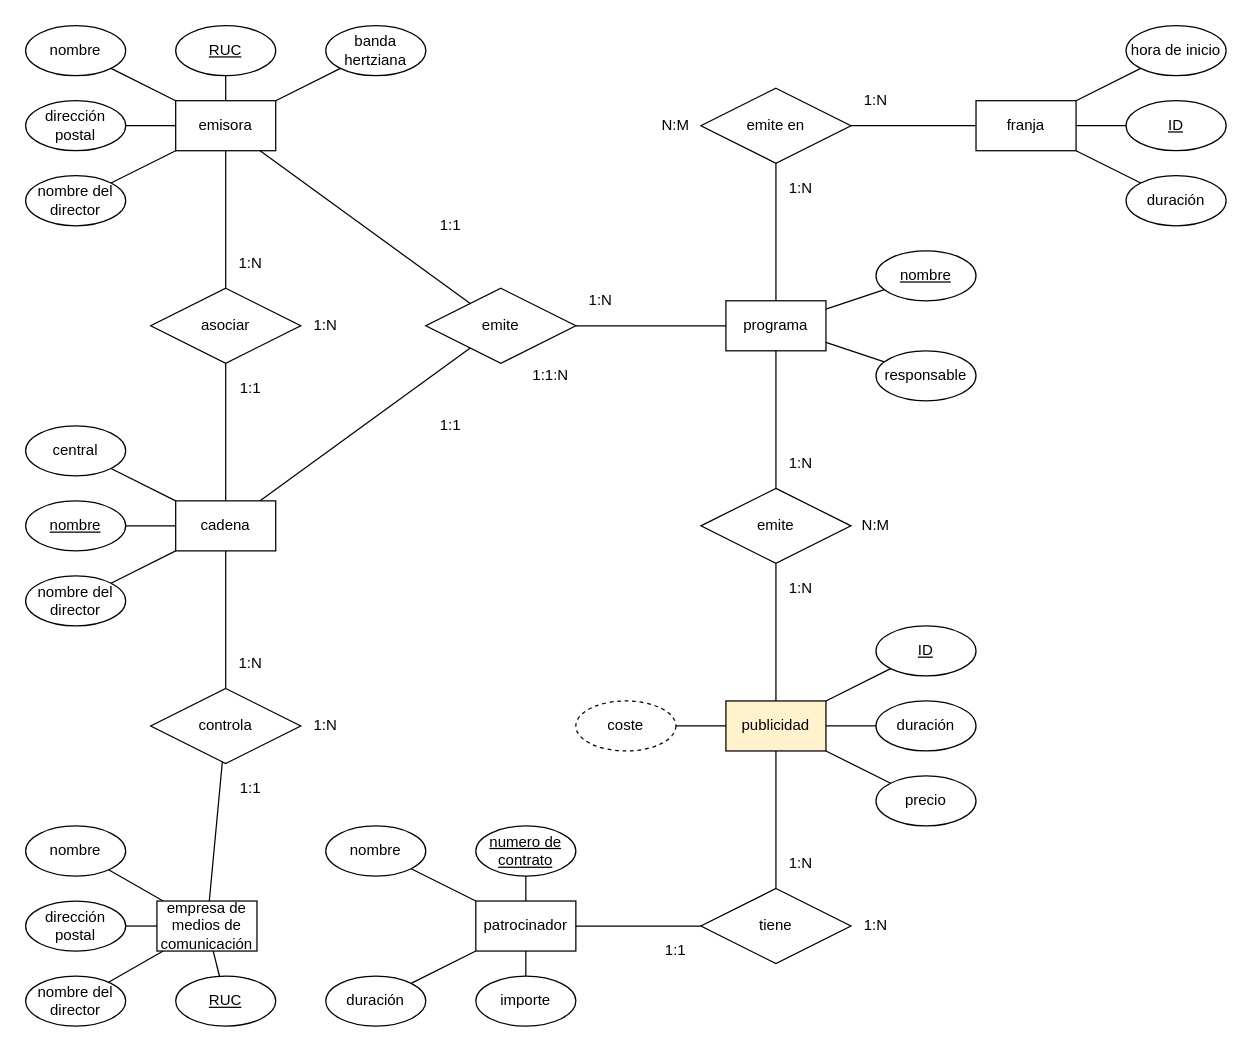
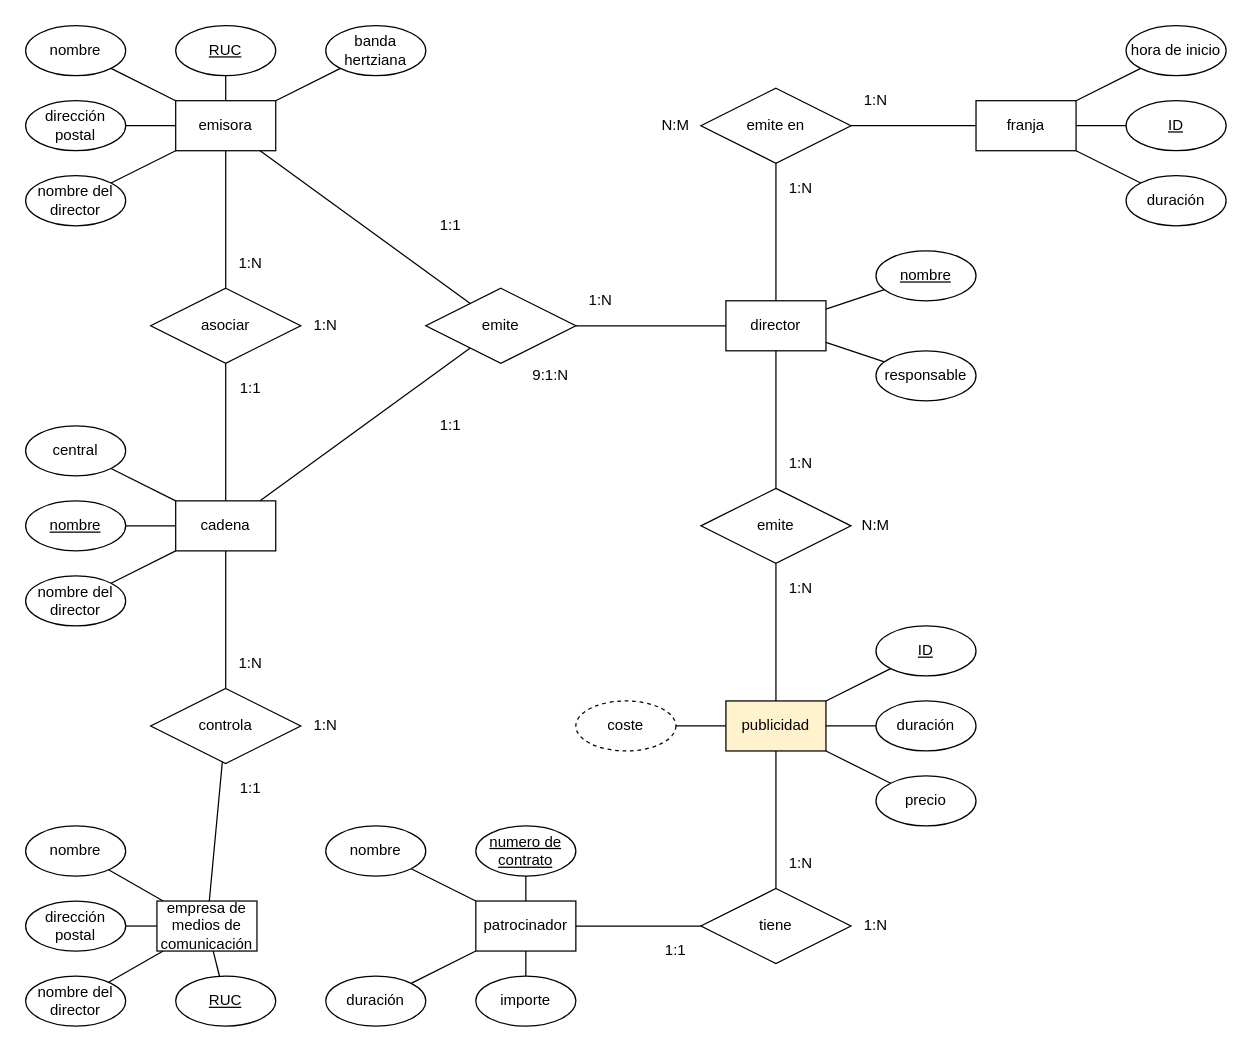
  <mxCell id="0" />
  <mxCell id="1" parent="0" />
  <mxCell id="2" style="rounded=0;orthogonalLoop=1;jettySize=auto;html=1;endArrow=none;endFill=0;" parent="1" source="7" target="8" edge="1"><mxGeometry relative="1" as="geometry" /></mxCell>
  <mxCell id="3" style="edgeStyle=none;rounded=0;orthogonalLoop=1;jettySize=auto;html=1;endArrow=none;endFill=0;" parent="1" source="7" target="9" edge="1"><mxGeometry relative="1" as="geometry" /></mxCell>
  <mxCell id="4" style="edgeStyle=none;rounded=0;orthogonalLoop=1;jettySize=auto;html=1;endArrow=none;endFill=0;" parent="1" source="7" target="10" edge="1"><mxGeometry relative="1" as="geometry" /></mxCell>
  <mxCell id="5" style="edgeStyle=none;rounded=0;orthogonalLoop=1;jettySize=auto;html=1;endArrow=none;endFill=0;" parent="1" source="7" target="11" edge="1"><mxGeometry relative="1" as="geometry" /></mxCell>
  <mxCell id="6" style="edgeStyle=none;rounded=0;orthogonalLoop=1;jettySize=auto;html=1;endArrow=none;endFill=0;" parent="1" source="7" target="12" edge="1"><mxGeometry relative="1" as="geometry" /></mxCell>
  <mxCell id="7" value="emisora" style="whiteSpace=wrap;html=1;align=center;" parent="1" vertex="1"><mxGeometry x="140" y="80" width="80" height="40" as="geometry" /></mxCell>
  <mxCell id="8" value="nombre" style="ellipse;whiteSpace=wrap;html=1;align=center;" parent="1" vertex="1"><mxGeometry y="20" width="80" height="40" as="geometry" x="20" /></mxCell>
  <mxCell id="9" value="dirección postal" style="ellipse;whiteSpace=wrap;html=1;align=center;" parent="1" vertex="1"><mxGeometry y="80" width="80" height="40" as="geometry" x="20" /></mxCell>
  <mxCell id="10" value="nombre del director" style="ellipse;whiteSpace=wrap;html=1;align=center;" parent="1" vertex="1"><mxGeometry y="140" width="80" height="40" as="geometry" x="20" /></mxCell>
  <mxCell id="11" value="banda hertziana" style="ellipse;whiteSpace=wrap;html=1;align=center;" parent="1" vertex="1"><mxGeometry x="260" y="20" width="80" height="40" as="geometry" /></mxCell>
  <mxCell id="12" value="RUC" style="ellipse;whiteSpace=wrap;html=1;align=center;fontStyle=4;" parent="1" vertex="1"><mxGeometry x="140" y="20" width="80" height="40" as="geometry" /></mxCell>
  <mxCell id="13" style="edgeStyle=none;rounded=0;orthogonalLoop=1;jettySize=auto;html=1;endArrow=none;endFill=0;" parent="1" source="14" target="15" edge="1"><mxGeometry relative="1" as="geometry" /></mxCell>
  <mxCell id="14" value="cadena" style="whiteSpace=wrap;html=1;align=center;" parent="1" vertex="1"><mxGeometry x="140" y="400" width="80" height="40" as="geometry" /></mxCell>
  <mxCell id="15" value="nombre" style="ellipse;whiteSpace=wrap;html=1;align=center;fontStyle=4;" parent="1" vertex="1"><mxGeometry y="400" width="80" height="40" as="geometry" x="20" /></mxCell>
  <mxCell id="16" style="rounded=0;orthogonalLoop=1;jettySize=auto;html=1;endArrow=none;endFill=0;" parent="1" source="20" target="21" edge="1"><mxGeometry relative="1" as="geometry" /></mxCell>
  <mxCell id="17" style="edgeStyle=none;rounded=0;orthogonalLoop=1;jettySize=auto;html=1;endArrow=none;endFill=0;" parent="1" source="20" target="22" edge="1"><mxGeometry relative="1" as="geometry" /></mxCell>
  <mxCell id="18" style="edgeStyle=none;rounded=0;orthogonalLoop=1;jettySize=auto;html=1;endArrow=none;endFill=0;" parent="1" source="20" target="23" edge="1"><mxGeometry relative="1" as="geometry" /></mxCell>
  <mxCell id="19" style="edgeStyle=none;rounded=0;orthogonalLoop=1;jettySize=auto;html=1;endArrow=none;endFill=0;" parent="1" source="20" target="24" edge="1"><mxGeometry relative="1" as="geometry" /></mxCell>
  <mxCell id="20" value="empresa de medios de comunicación" style="whiteSpace=wrap;html=1;align=center;" parent="1" vertex="1"><mxGeometry x="125" y="720" width="80" height="40" as="geometry" /></mxCell>
  <mxCell id="21" value="nombre" style="ellipse;whiteSpace=wrap;html=1;align=center;" parent="1" vertex="1"><mxGeometry y="660" width="80" height="40" as="geometry" x="20" /></mxCell>
  <mxCell id="22" value="dirección postal" style="ellipse;whiteSpace=wrap;html=1;align=center;" parent="1" vertex="1"><mxGeometry y="720" width="80" height="40" as="geometry" x="20" /></mxCell>
  <mxCell id="23" value="nombre del director" style="ellipse;whiteSpace=wrap;html=1;align=center;" parent="1" vertex="1"><mxGeometry y="780" width="80" height="40" as="geometry" x="20" /></mxCell>
  <mxCell id="24" value="RUC" style="ellipse;whiteSpace=wrap;html=1;align=center;fontStyle=4;" parent="1" vertex="1"><mxGeometry x="140" y="780" width="80" height="40" as="geometry" /></mxCell>
  <mxCell id="25" style="rounded=0;orthogonalLoop=1;jettySize=auto;html=1;endArrow=none;endFill=0;" parent="1" source="28" target="29" edge="1"><mxGeometry relative="1" as="geometry" /></mxCell>
  <mxCell id="26" style="edgeStyle=none;rounded=0;orthogonalLoop=1;jettySize=auto;html=1;endArrow=none;endFill=0;" parent="1" source="28" target="30" edge="1"><mxGeometry relative="1" as="geometry" /></mxCell>
  <mxCell id="27" style="edgeStyle=none;rounded=0;orthogonalLoop=1;jettySize=auto;html=1;endArrow=none;endFill=0;" parent="1" source="14" target="52" edge="1"><mxGeometry relative="1" as="geometry" /></mxCell>
- <mxCell id="28" value="programa" style="whiteSpace=wrap;html=1;align=center;" parent="1" vertex="1"><mxGeometry x="580" y="240" width="80" height="40" as="geometry" /></mxCell>
+ <mxCell id="28" value="director" style="whiteSpace=wrap;html=1;align=center;" parent="1" vertex="1"><mxGeometry x="580" y="240" width="80" height="40" as="geometry" /></mxCell>
  <mxCell id="29" value="responsable" style="ellipse;whiteSpace=wrap;html=1;align=center;" parent="1" vertex="1"><mxGeometry x="700" y="280" width="80" height="40" as="geometry" /></mxCell>
  <mxCell id="30" value="nombre" style="ellipse;whiteSpace=wrap;html=1;align=center;fontStyle=4;" parent="1" vertex="1"><mxGeometry x="700" y="200" width="80" height="40" as="geometry" /></mxCell>
  <mxCell id="31" style="rounded=0;orthogonalLoop=1;jettySize=auto;html=1;endArrow=none;endFill=0;" parent="1" source="35" target="36" edge="1"><mxGeometry relative="1" as="geometry" /></mxCell>
  <mxCell id="32" style="edgeStyle=none;rounded=0;orthogonalLoop=1;jettySize=auto;html=1;endArrow=none;endFill=0;" parent="1" source="35" target="37" edge="1"><mxGeometry relative="1" as="geometry" /></mxCell>
  <mxCell id="33" style="edgeStyle=none;rounded=0;orthogonalLoop=1;jettySize=auto;html=1;endArrow=none;endFill=0;" parent="1" source="35" target="38" edge="1"><mxGeometry relative="1" as="geometry" /></mxCell>
  <mxCell id="34" style="edgeStyle=none;rounded=0;orthogonalLoop=1;jettySize=auto;html=1;endArrow=none;endFill=0;" parent="1" source="35" target="39" edge="1"><mxGeometry relative="1" as="geometry" /></mxCell>
  <mxCell id="35" value="publicidad" style="whiteSpace=wrap;html=1;align=center;fillColor=#fff2cc;" parent="1" vertex="1"><mxGeometry x="580" y="560" width="80" height="40" as="geometry" /></mxCell>
  <mxCell id="36" value="precio" style="ellipse;whiteSpace=wrap;html=1;align=center;" parent="1" vertex="1"><mxGeometry x="700" y="620" width="80" height="40" as="geometry" /></mxCell>
  <mxCell id="37" value="duración" style="ellipse;whiteSpace=wrap;html=1;align=center;" parent="1" vertex="1"><mxGeometry x="700" y="560" width="80" height="40" as="geometry" /></mxCell>
  <mxCell id="38" value="ID" style="ellipse;whiteSpace=wrap;html=1;align=center;fontStyle=4;" parent="1" vertex="1"><mxGeometry x="700" y="500" width="80" height="40" as="geometry" /></mxCell>
  <mxCell id="39" value="coste" style="ellipse;whiteSpace=wrap;html=1;align=center;dashed=1;" parent="1" vertex="1"><mxGeometry x="460" y="560" width="80" height="40" as="geometry" /></mxCell>
  <mxCell id="40" style="rounded=0;orthogonalLoop=1;jettySize=auto;html=1;endArrow=none;endFill=0;" parent="1" source="44" target="45" edge="1"><mxGeometry relative="1" as="geometry" /></mxCell>
  <mxCell id="41" style="edgeStyle=none;rounded=0;orthogonalLoop=1;jettySize=auto;html=1;endArrow=none;endFill=0;" parent="1" source="44" target="46" edge="1"><mxGeometry relative="1" as="geometry" /></mxCell>
  <mxCell id="42" style="edgeStyle=none;rounded=0;orthogonalLoop=1;jettySize=auto;html=1;endArrow=none;endFill=0;" parent="1" source="44" target="47" edge="1"><mxGeometry relative="1" as="geometry" /></mxCell>
  <mxCell id="43" style="edgeStyle=none;rounded=0;orthogonalLoop=1;jettySize=auto;html=1;endArrow=none;endFill=0;" parent="1" source="44" target="48" edge="1"><mxGeometry relative="1" as="geometry" /></mxCell>
  <mxCell id="44" value="patrocinador" style="whiteSpace=wrap;html=1;align=center;" parent="1" vertex="1"><mxGeometry x="380" y="720" width="80" height="40" as="geometry" /></mxCell>
  <mxCell id="45" value="nombre" style="ellipse;whiteSpace=wrap;html=1;align=center;" parent="1" vertex="1"><mxGeometry x="260" y="660" width="80" height="40" as="geometry" /></mxCell>
  <mxCell id="46" value="duración" style="ellipse;whiteSpace=wrap;html=1;align=center;" parent="1" vertex="1"><mxGeometry x="260" y="780" width="80" height="40" as="geometry" /></mxCell>
  <mxCell id="47" value="importe" style="ellipse;whiteSpace=wrap;html=1;align=center;" parent="1" vertex="1"><mxGeometry x="380" y="780" width="80" height="40" as="geometry" /></mxCell>
  <mxCell id="48" value="numero de contrato" style="ellipse;whiteSpace=wrap;html=1;align=center;fontStyle=4;" parent="1" vertex="1"><mxGeometry x="380" y="660" width="80" height="40" as="geometry" /></mxCell>
  <mxCell id="49" style="edgeStyle=none;rounded=0;orthogonalLoop=1;jettySize=auto;html=1;endArrow=none;endFill=0;" parent="1" source="51" target="14" edge="1"><mxGeometry relative="1" as="geometry" /></mxCell>
  <mxCell id="50" style="edgeStyle=none;rounded=0;orthogonalLoop=1;jettySize=auto;html=1;endArrow=none;endFill=0;" parent="1" source="51" target="7" edge="1"><mxGeometry relative="1" as="geometry" /></mxCell>
  <mxCell id="51" value="asociar" style="shape=rhombus;perimeter=rhombusPerimeter;whiteSpace=wrap;html=1;align=center;" parent="1" vertex="1"><mxGeometry x="120" y="230" width="120" height="60" as="geometry" /></mxCell>
  <mxCell id="52" value="central" style="ellipse;whiteSpace=wrap;html=1;align=center;" parent="1" vertex="1"><mxGeometry y="340" width="80" height="40" as="geometry" x="20" /></mxCell>
  <mxCell id="53" style="edgeStyle=none;rounded=0;orthogonalLoop=1;jettySize=auto;html=1;endArrow=none;endFill=0;" parent="1" source="55" target="14" edge="1"><mxGeometry relative="1" as="geometry" /></mxCell>
  <mxCell id="54" style="edgeStyle=none;rounded=0;orthogonalLoop=1;jettySize=auto;html=1;endArrow=none;endFill=0;" parent="1" source="55" target="20" edge="1"><mxGeometry relative="1" as="geometry" /></mxCell>
  <mxCell id="55" value="controla" style="shape=rhombus;perimeter=rhombusPerimeter;whiteSpace=wrap;html=1;align=center;" parent="1" vertex="1"><mxGeometry x="120" y="550" width="120" height="60" as="geometry" /></mxCell>
  <mxCell id="56" style="rounded=0;orthogonalLoop=1;jettySize=auto;html=1;endArrow=none;endFill=0;" parent="1" source="59" target="60" edge="1"><mxGeometry relative="1" as="geometry" /></mxCell>
  <mxCell id="57" style="edgeStyle=none;rounded=0;orthogonalLoop=1;jettySize=auto;html=1;endArrow=none;endFill=0;" parent="1" source="59" target="61" edge="1"><mxGeometry relative="1" as="geometry" /></mxCell>
  <mxCell id="58" style="edgeStyle=none;rounded=0;orthogonalLoop=1;jettySize=auto;html=1;endArrow=none;endFill=0;" parent="1" source="59" target="62" edge="1"><mxGeometry relative="1" as="geometry" /></mxCell>
  <mxCell id="59" value="franja" style="whiteSpace=wrap;html=1;align=center;" parent="1" vertex="1"><mxGeometry x="780" y="80" width="80" height="40" as="geometry" /></mxCell>
  <mxCell id="60" value="duración" style="ellipse;whiteSpace=wrap;html=1;align=center;" parent="1" vertex="1"><mxGeometry x="900" y="140" width="80" height="40" as="geometry" /></mxCell>
  <mxCell id="61" value="hora de inicio" style="ellipse;whiteSpace=wrap;html=1;align=center;" parent="1" vertex="1"><mxGeometry x="900" y="20" width="80" height="40" as="geometry" /></mxCell>
  <mxCell id="62" value="ID" style="ellipse;whiteSpace=wrap;html=1;align=center;fontStyle=4;" parent="1" vertex="1"><mxGeometry x="900" y="80" width="80" height="40" as="geometry" /></mxCell>
  <mxCell id="63" style="edgeStyle=none;rounded=0;orthogonalLoop=1;jettySize=auto;html=1;endArrow=none;endFill=0;" parent="1" source="65" target="28" edge="1"><mxGeometry relative="1" as="geometry" /></mxCell>
  <mxCell id="64" style="edgeStyle=none;rounded=0;orthogonalLoop=1;jettySize=auto;html=1;endArrow=none;endFill=0;" parent="1" source="65" target="59" edge="1"><mxGeometry relative="1" as="geometry" /></mxCell>
  <mxCell id="65" value="emite en" style="shape=rhombus;perimeter=rhombusPerimeter;whiteSpace=wrap;html=1;align=center;" parent="1" vertex="1"><mxGeometry x="560" y="70" width="120" height="60" as="geometry" /></mxCell>
  <mxCell id="66" style="edgeStyle=none;rounded=0;orthogonalLoop=1;jettySize=auto;html=1;endArrow=none;endFill=0;" parent="1" source="68" target="28" edge="1"><mxGeometry relative="1" as="geometry" /></mxCell>
  <mxCell id="67" style="edgeStyle=none;rounded=0;orthogonalLoop=1;jettySize=auto;html=1;endArrow=none;endFill=0;" parent="1" source="68" target="14" edge="1"><mxGeometry relative="1" as="geometry" /></mxCell>
  <mxCell id="68" value="emite" style="shape=rhombus;perimeter=rhombusPerimeter;whiteSpace=wrap;html=1;align=center;" parent="1" vertex="1"><mxGeometry x="340" y="230" width="120" height="60" as="geometry" /></mxCell>
  <mxCell id="69" style="edgeStyle=none;rounded=0;orthogonalLoop=1;jettySize=auto;html=1;endArrow=none;endFill=0;" parent="1" source="68" target="7" edge="1"><mxGeometry relative="1" as="geometry"><mxPoint x="365.263" y="167.368" as="sourcePoint" /></mxGeometry></mxCell>
  <mxCell id="70" style="edgeStyle=none;rounded=0;orthogonalLoop=1;jettySize=auto;html=1;endArrow=none;endFill=0;" parent="1" source="72" target="28" edge="1"><mxGeometry relative="1" as="geometry" /></mxCell>
  <mxCell id="71" style="edgeStyle=none;rounded=0;orthogonalLoop=1;jettySize=auto;html=1;endArrow=none;endFill=0;" parent="1" source="72" target="35" edge="1"><mxGeometry relative="1" as="geometry" /></mxCell>
  <mxCell id="72" value="emite" style="shape=rhombus;perimeter=rhombusPerimeter;whiteSpace=wrap;html=1;align=center;" parent="1" vertex="1"><mxGeometry x="560" y="390" width="120" height="60" as="geometry" /></mxCell>
  <mxCell id="73" style="edgeStyle=none;rounded=0;orthogonalLoop=1;jettySize=auto;html=1;endArrow=none;endFill=0;" parent="1" source="75" target="35" edge="1"><mxGeometry relative="1" as="geometry" /></mxCell>
  <mxCell id="74" style="edgeStyle=none;rounded=0;orthogonalLoop=1;jettySize=auto;html=1;endArrow=none;endFill=0;" parent="1" source="75" target="44" edge="1"><mxGeometry relative="1" as="geometry" /></mxCell>
  <mxCell id="75" value="tiene" style="shape=rhombus;perimeter=rhombusPerimeter;whiteSpace=wrap;html=1;align=center;" parent="1" vertex="1"><mxGeometry x="560" y="710" width="120" height="60" as="geometry" /></mxCell>
  <mxCell id="76" value="1:1" style="text;html=1;strokeColor=none;fillColor=none;align=center;verticalAlign=middle;whiteSpace=wrap;rounded=0;" parent="1" vertex="1"><mxGeometry x="180" y="290" width="40" height="40" as="geometry" /></mxCell>
  <mxCell id="77" value="1:N" style="text;html=1;strokeColor=none;fillColor=none;align=center;verticalAlign=middle;whiteSpace=wrap;rounded=0;" parent="1" vertex="1"><mxGeometry x="180" y="190" width="40" height="40" as="geometry" /></mxCell>
  <mxCell id="78" value="1:N" style="text;html=1;strokeColor=none;fillColor=none;align=center;verticalAlign=middle;whiteSpace=wrap;rounded=0;" parent="1" vertex="1"><mxGeometry x="240" y="240" width="40" height="40" as="geometry" /></mxCell>
  <mxCell id="79" value="1:N" style="text;html=1;strokeColor=none;fillColor=none;align=center;verticalAlign=middle;whiteSpace=wrap;rounded=0;" parent="1" vertex="1"><mxGeometry x="180" y="510" width="40" height="40" as="geometry" /></mxCell>
  <mxCell id="80" value="1:1" style="text;html=1;strokeColor=none;fillColor=none;align=center;verticalAlign=middle;whiteSpace=wrap;rounded=0;" parent="1" vertex="1"><mxGeometry x="180" y="610" width="40" height="40" as="geometry" /></mxCell>
  <mxCell id="81" value="1:N" style="text;html=1;strokeColor=none;fillColor=none;align=center;verticalAlign=middle;whiteSpace=wrap;rounded=0;" parent="1" vertex="1"><mxGeometry x="240" y="560" width="40" height="40" as="geometry" /></mxCell>
  <mxCell id="82" value="N:M" style="text;html=1;strokeColor=none;fillColor=none;align=center;verticalAlign=middle;whiteSpace=wrap;rounded=0;" parent="1" vertex="1"><mxGeometry x="680" y="400" width="40" height="40" as="geometry" /></mxCell>
  <mxCell id="83" value="1:N" style="text;html=1;strokeColor=none;fillColor=none;align=center;verticalAlign=middle;whiteSpace=wrap;rounded=0;" parent="1" vertex="1"><mxGeometry x="620" y="350" width="40" height="40" as="geometry" /></mxCell>
  <mxCell id="84" value="1:N" style="text;html=1;strokeColor=none;fillColor=none;align=center;verticalAlign=middle;whiteSpace=wrap;rounded=0;" parent="1" vertex="1"><mxGeometry x="620" y="450" width="40" height="40" as="geometry" /></mxCell>
  <mxCell id="85" value="1:N" style="text;html=1;strokeColor=none;fillColor=none;align=center;verticalAlign=middle;whiteSpace=wrap;rounded=0;" parent="1" vertex="1"><mxGeometry x="680" y="720" width="40" height="40" as="geometry" /></mxCell>
  <mxCell id="86" value="1:N" style="text;html=1;strokeColor=none;fillColor=none;align=center;verticalAlign=middle;whiteSpace=wrap;rounded=0;" parent="1" vertex="1"><mxGeometry x="620" y="670" width="40" height="40" as="geometry" /></mxCell>
  <mxCell id="87" value="1:1" style="text;html=1;strokeColor=none;fillColor=none;align=center;verticalAlign=middle;whiteSpace=wrap;rounded=0;" parent="1" vertex="1"><mxGeometry x="520" y="740" width="40" height="40" as="geometry" /></mxCell>
  <mxCell id="88" value="1:N" style="text;html=1;strokeColor=none;fillColor=none;align=center;verticalAlign=middle;whiteSpace=wrap;rounded=0;" parent="1" vertex="1"><mxGeometry x="620" y="130" width="40" height="40" as="geometry" /></mxCell>
  <mxCell id="89" value="1:N" style="text;html=1;strokeColor=none;fillColor=none;align=center;verticalAlign=middle;whiteSpace=wrap;rounded=0;" parent="1" vertex="1"><mxGeometry x="680" y="60" width="40" height="40" as="geometry" /></mxCell>
  <mxCell id="90" value="N:M" style="text;html=1;strokeColor=none;fillColor=none;align=center;verticalAlign=middle;whiteSpace=wrap;rounded=0;" parent="1" vertex="1"><mxGeometry x="520" y="80" width="40" height="40" as="geometry" /></mxCell>
  <mxCell id="91" value="1:N" style="text;html=1;strokeColor=none;fillColor=none;align=center;verticalAlign=middle;whiteSpace=wrap;rounded=0;" parent="1" vertex="1"><mxGeometry x="460" y="220" width="40" height="40" as="geometry" /></mxCell>
  <mxCell id="92" value="1:1" style="text;html=1;strokeColor=none;fillColor=none;align=center;verticalAlign=middle;whiteSpace=wrap;rounded=0;" parent="1" vertex="1"><mxGeometry x="340" y="160" width="40" height="40" as="geometry" /></mxCell>
  <mxCell id="93" value="1:1" style="text;html=1;strokeColor=none;fillColor=none;align=center;verticalAlign=middle;whiteSpace=wrap;rounded=0;" parent="1" vertex="1"><mxGeometry x="340" y="320" width="40" height="40" as="geometry" /></mxCell>
- <mxCell id="94" value="1:1:N" style="text;html=1;strokeColor=none;fillColor=none;align=center;verticalAlign=middle;whiteSpace=wrap;rounded=0;" parent="1" vertex="1"><mxGeometry x="420" y="280" width="40" height="40" as="geometry" /></mxCell>
+ <mxCell id="94" value="9:1:N" style="text;html=1;strokeColor=none;fillColor=none;align=center;verticalAlign=middle;whiteSpace=wrap;rounded=0;" parent="1" vertex="1"><mxGeometry x="420" y="280" width="40" height="40" as="geometry" /></mxCell>
  <mxCell id="95" style="rounded=0;orthogonalLoop=1;jettySize=auto;html=1;endArrow=none;endFill=0;" parent="1" source="96" target="14" edge="1"><mxGeometry relative="1" as="geometry" /></mxCell>
  <mxCell id="96" value="nombre del director" style="ellipse;whiteSpace=wrap;html=1;align=center;" parent="1" vertex="1"><mxGeometry y="460" width="80" height="40" as="geometry" x="20" /></mxCell>
